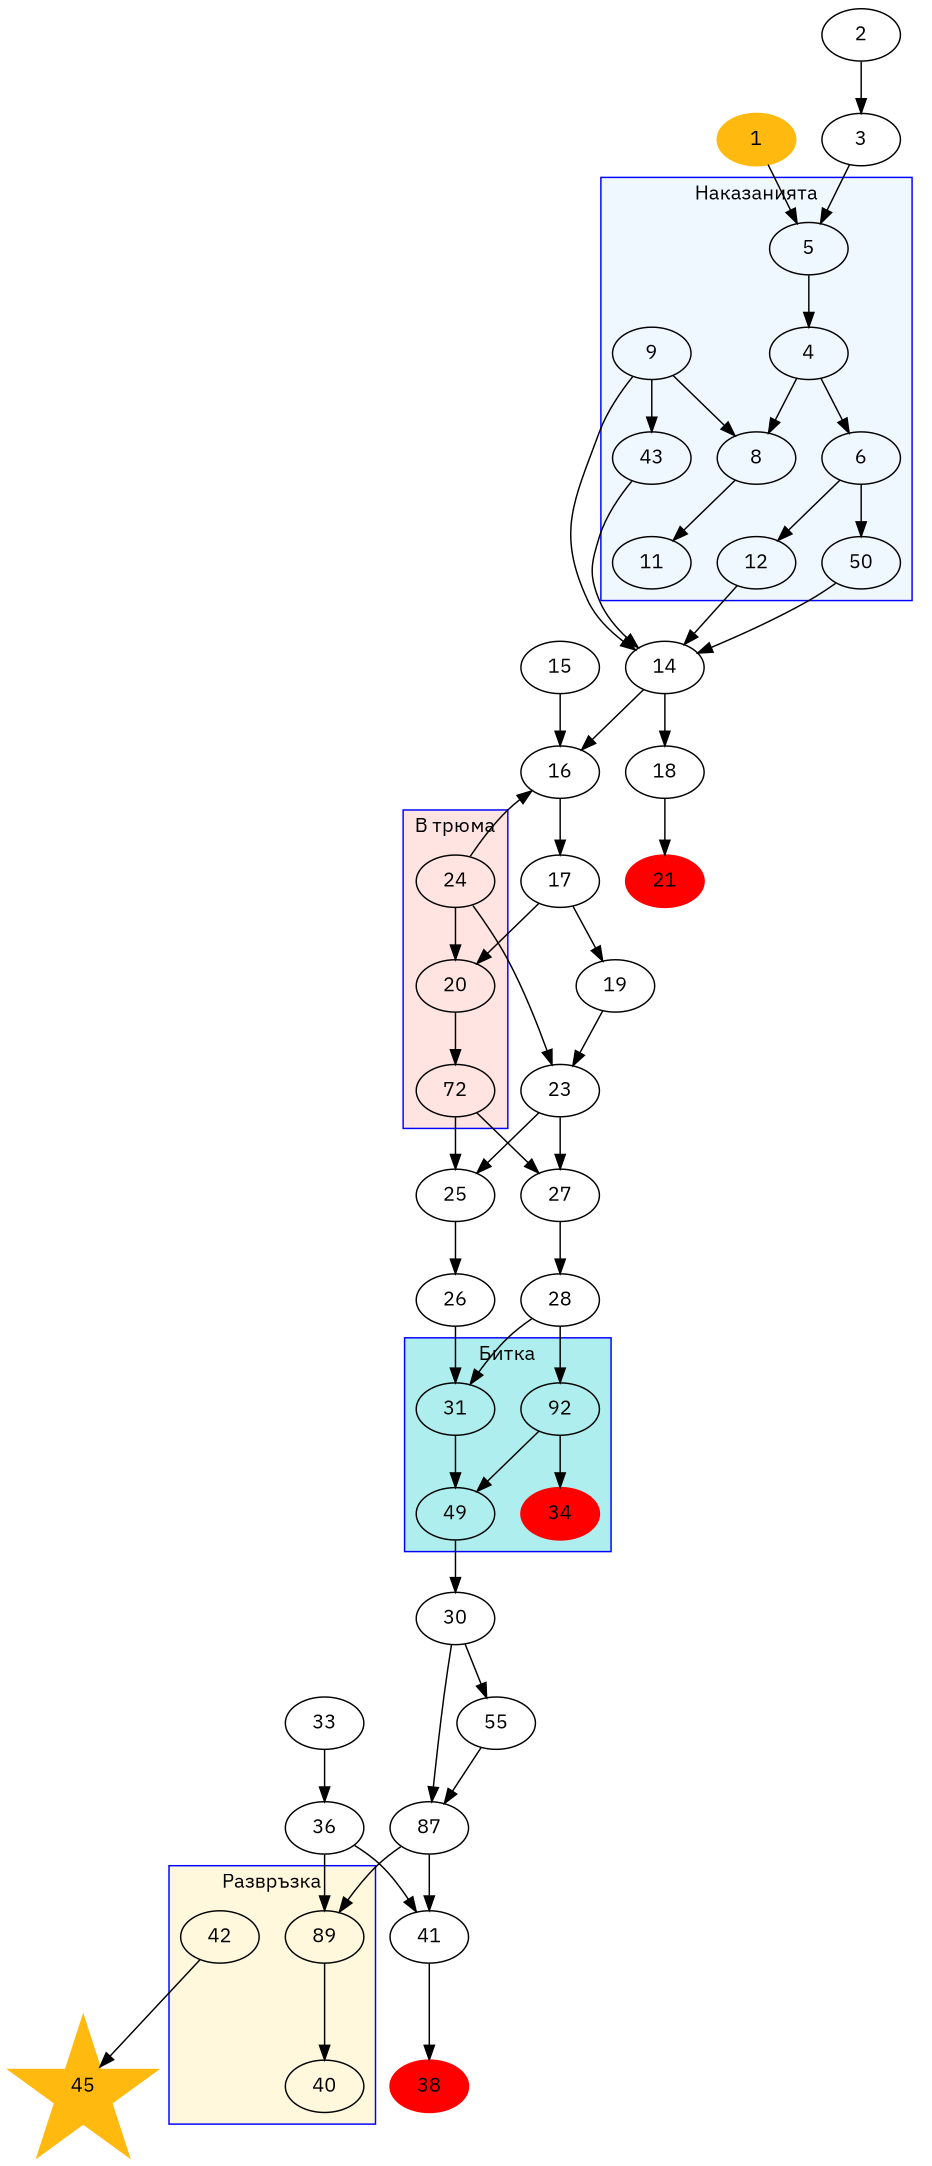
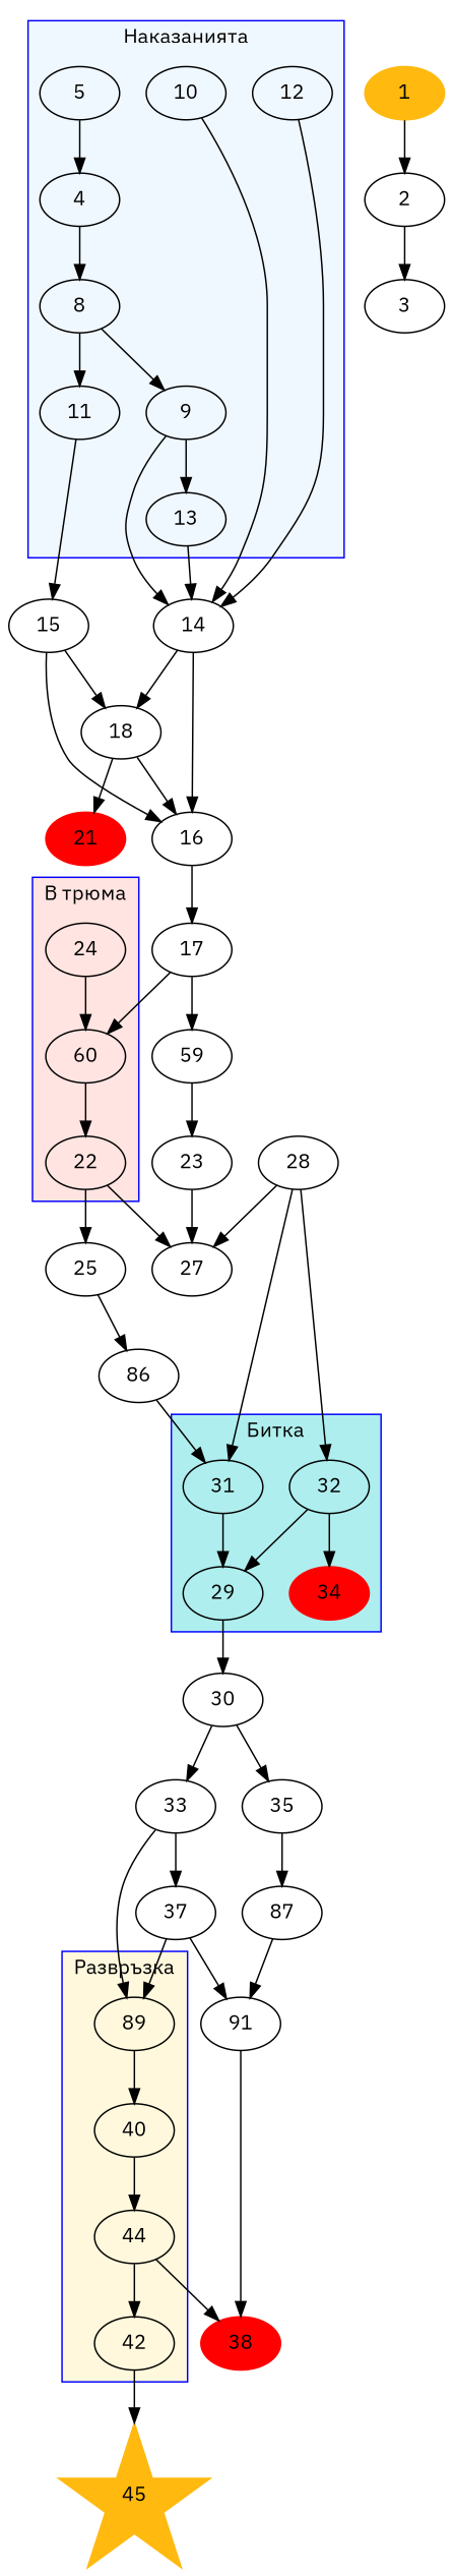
  digraph {
    fontname="IBM Plex Sans"
    node [fontname="IBM Plex Sans"]
    edge [fontname="IBM Plex Sans"]
    5
    4
    8
-   6
    9
    11
-   10 [label=50]
+   10
    12
-   13 [label=43]
+   13
    21 [color=red style=filled]
    34 [color=red style=filled]
    38 [color=red style=filled]
    31
-   32 [label=92]
-   29 [label=49]
+   32
+   29
    n16 [label=89]
    40
+   44
    42
-   20
-   22 [label=72]
+   20 [label=60]
+   22
    24
    14
    15
    30
    n26 [color=darkgoldenrod1 label=45 shape=star style=filled]
    25
    27
    23
    16
    18
    33
-   35 [label=55]
-   26
+   35
+   26 [label=86]
    28
    1 [color=darkgoldenrod1 style=filled]
    2
    3
    17
-   19
-   36
+   19 [label=59]
+   36 [label=37]
    n42 [label=87]
-   41
+   41 [label=91]
    subgraph cluster_1 {
      bgcolor=aliceblue
      color=blue
      label="Наказанията"
      5
      4
      8
-     6
      9
      11
      10
      12
      13
    }
    subgraph sub_2 {
      21
      34
      38
    }
    subgraph cluster_3 {
      bgcolor=paleturquoise
      color=blue
      label="Битка"
      34
      31
      32
      29
    }
    subgraph cluster_4 {
      bgcolor=cornsilk
      color=blue
      label="Развръзка"
      n16
      40
+     44
      42
    }
    subgraph cluster_5 {
      bgcolor=mistyrose
      color=blue
      label="В трюма"
      20
      22
      24
    }
    5 -> 4
    4 -> 8
-   4 -> 6
-   9 -> 8
+   8 -> 9
    8 -> 11
-   6 -> 10
-   6 -> 12
    9 -> 13
    9 -> 14
+   11 -> 15
    10 -> 14
    12 -> 14
    13 -> 14
    31 -> 29
    32 -> 34
    32 -> 29
    29 -> 30
    n16 -> 40
+   40 -> 44
+   44 -> 38
+   44 -> 42
    42 -> n26
    20 -> 22
    22 -> 25
    22 -> 27
    24 -> 20
-   24 -> 23
    14 -> 16
    14 -> 18
    15 -> 16
-   30 -> n42
+   15 -> 18
+   30 -> 33
    30 -> 35
    25 -> 26
-   27 -> 28
-   23 -> 25
+   28 -> 27
    23 -> 27
    16 -> 17
    18 -> 21
-   24 -> 16
+   18 -> 16
    33 -> 36
    35 -> n42
    26 -> 31
    28 -> 31
    28 -> 32
-   1 -> 5
+   1 -> 2
    2 -> 3
-   3 -> 5
    17 -> 20
    17 -> 19
    19 -> 23
    36 -> n16
    36 -> 41
-   n42 -> n16
+   33 -> n16
    n42 -> 41
    41 -> 38
  }
